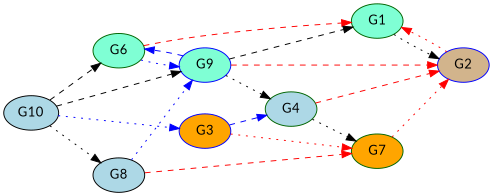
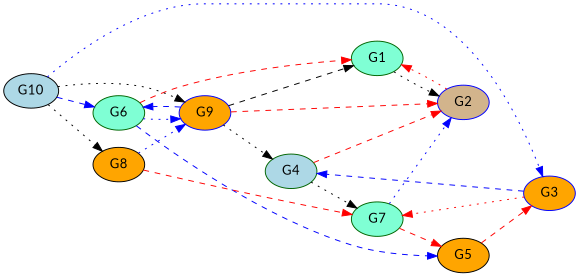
  digraph {
    fontname=Lato
    rankdir=LR
    node [color=darkgreen fillcolor=aquamarine fontname=Lato style=filled]
    edge [color=red fontname=Lato style=dotted]
    n1 [label=G1]
    n2 [color=blue fillcolor=tan label=G2]
    n3 [color=blue fillcolor=orange label=G3]
    n4 [fillcolor=lightblue label=G4]
-   n5 [fillcolor=orange label=G7]
+   n5 [label=G7]
+   n6 [color=black fillcolor=orange label=G5]
    n7 [label=G6]
-   n8 [color=blue label=G9]
-   n9 [color=black fillcolor=lightblue label=G8]
+   n8 [color=blue fillcolor=orange label=G9]
+   n9 [color=black fillcolor=orange label=G8]
    n10 [color=black fillcolor=lightblue label=G10]
    n1 -> n2 [color=black]
    n2 -> n1
    n3 -> n4 [color=blue style=dashed]
    n3 -> n5
    n4 -> n2 [style=dashed]
    n4 -> n5 [color=black]
-   n5 -> n2
+   n5 -> n2 [color=blue]
+   n5 -> n6 [style=dashed]
+   n6 -> n3 [style=dashed]
    n7 -> n1 [style=dashed]
+   n7 -> n6 [color=blue style=dashed]
    n7 -> n8 [color=blue]
    n8 -> n1 [color=black style=dashed]
    n8 -> n2 [style=dashed]
    n8 -> n4 [color=black]
    n8 -> n7 [color=blue style=dashed]
    n9 -> n5 [style=dashed]
    n9 -> n8 [color=blue]
    n10 -> n3 [color=blue]
-   n10 -> n7 [color=black style=dashed]
-   n10 -> n8 [color=black style=dashed]
+   n10 -> n7 [color=blue style=dashed]
+   n10 -> n8 [color=black]
    n10 -> n9 [color=black]
  }
